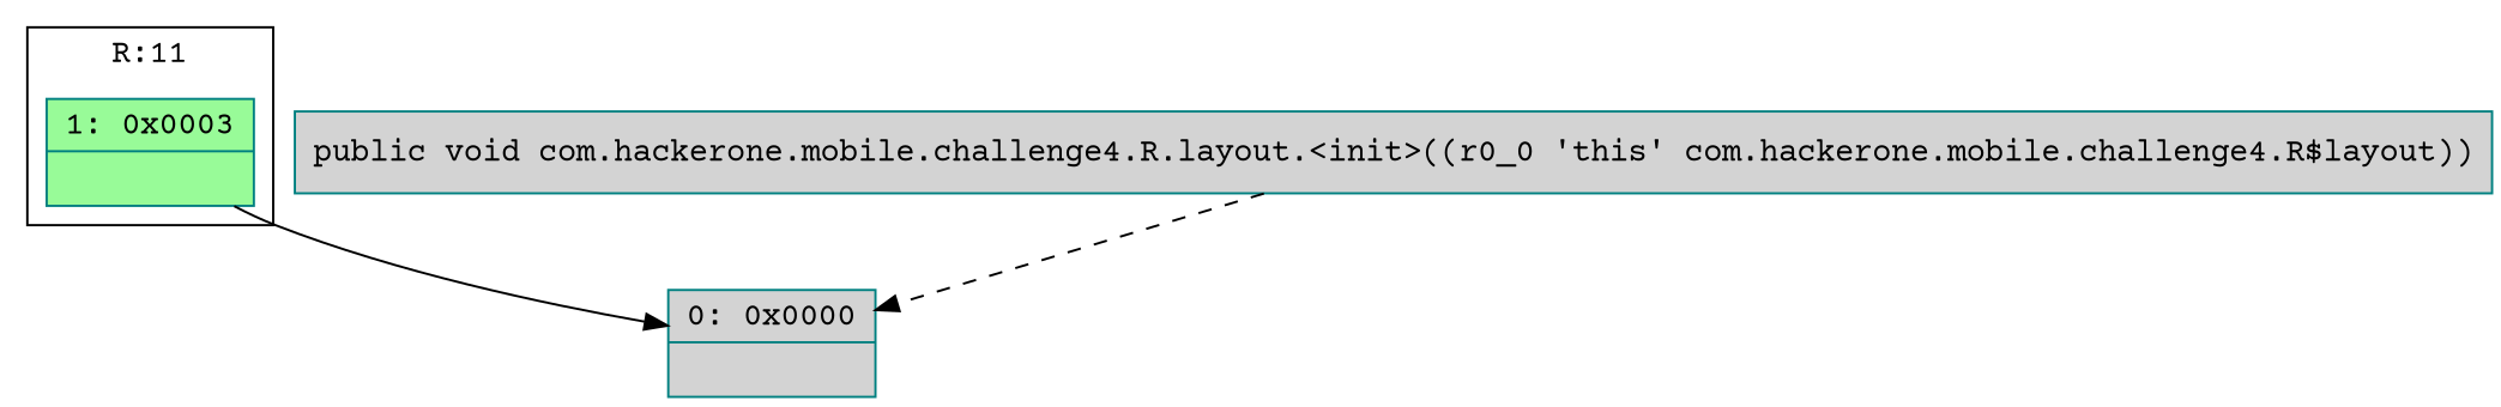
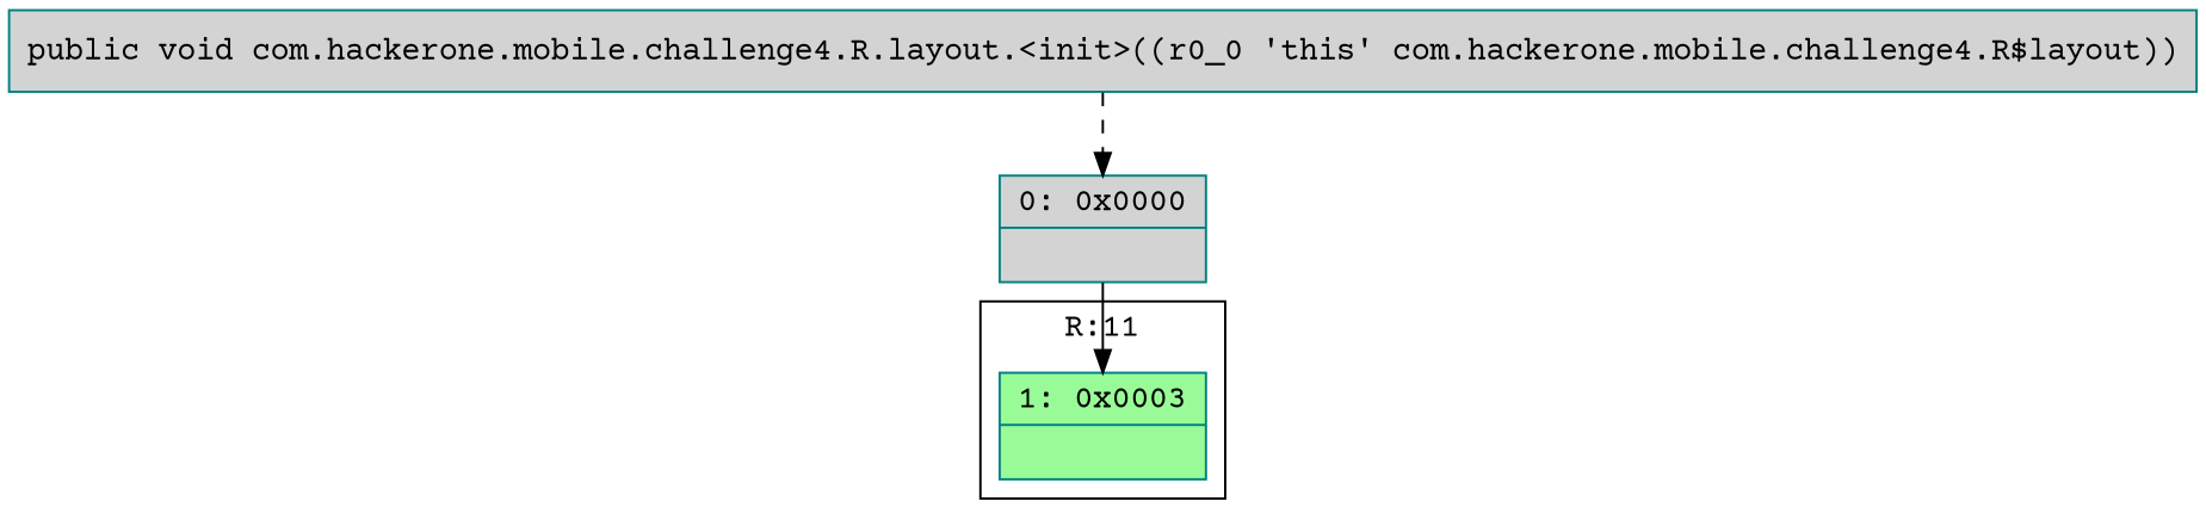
  digraph {
    fontname="Courier Prime"
    node [color=teal shape=record style=filled fillcolor=lightgrey fontname="Courier Prime"]
    edge [fontname="Courier Prime"]
    n1 [label="{1\:\ 0x0003|\l}" fillcolor=palegreen]
    n2 [label="{0\:\ 0x0000|\l}"]
    n3 [label="{public void com.hackerone.mobile.challenge4.R.layout.\<init\>((r0_0 'this' com.hackerone.mobile.challenge4.R$layout)) }"]
    subgraph cluster_1 {
      label="R:11"
      n1
    }
-   n1 -> n2 [style=solid]
+   n2 -> n1 [style=solid]
    n3 -> n2 [style=dashed]
  }
